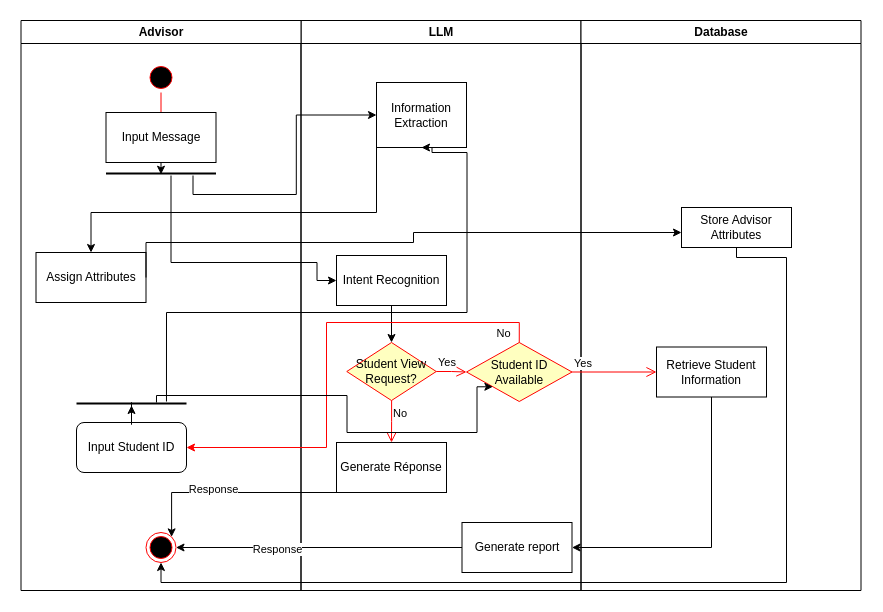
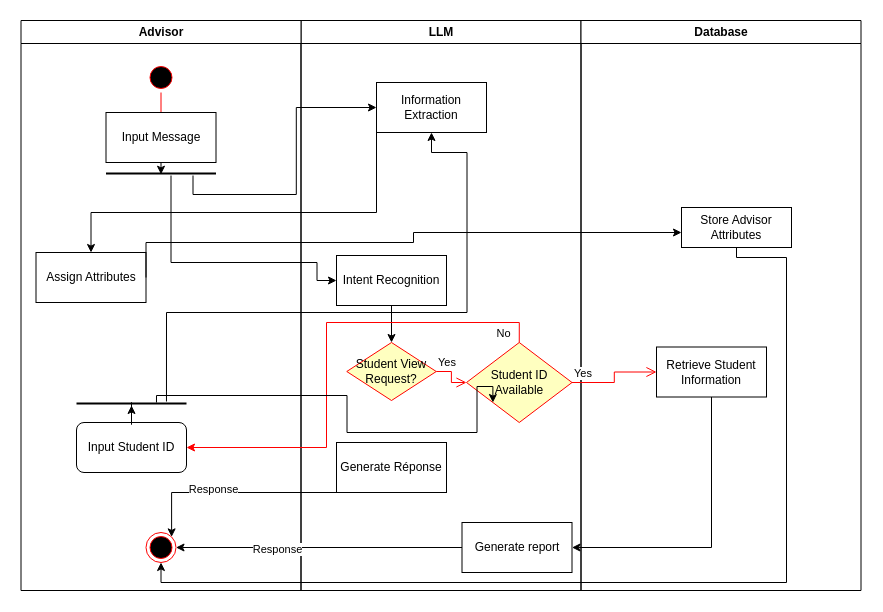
  <mxCell id="0" />
  <mxCell id="1" parent="0" />
  <mxCell id="2" value="LLM" style="swimlane;whiteSpace=wrap;movable=1;resizable=1;rotatable=1;deletable=1;editable=1;locked=0;connectable=1;" parent="1" vertex="1"><mxGeometry x="300.5" y="20" width="280" height="570" as="geometry" /></mxCell>
  <mxCell id="3" style="edgeStyle=orthogonalEdgeStyle;rounded=0;orthogonalLoop=1;jettySize=auto;html=1;exitX=0.5;exitY=1;exitDx=0;exitDy=0;entryX=0.5;entryY=0;entryDx=0;entryDy=0;" edge="1" parent="2" source="4" target="19"><mxGeometry relative="1" as="geometry" /></mxCell>
  <mxCell id="4" value="Intent Recognition" style="html=1;whiteSpace=wrap;movable=1;resizable=1;rotatable=1;deletable=1;editable=1;locked=0;connectable=1;" vertex="1" parent="2"><mxGeometry x="35.5" y="235" width="110" height="50" as="geometry" /></mxCell>
  <mxCell id="5" value="Advisor" style="swimlane;whiteSpace=wrap;movable=1;resizable=1;rotatable=1;deletable=1;editable=1;locked=0;connectable=1;" parent="2" vertex="1"><mxGeometry x="-280" width="280" height="570" as="geometry" /></mxCell>
  <mxCell id="6" value="" style="ellipse;html=1;shape=startState;fillColor=#000000;strokeColor=#ff0000;movable=1;resizable=1;rotatable=1;deletable=1;editable=1;locked=0;connectable=1;" vertex="1" parent="5"><mxGeometry x="125" y="42" width="30" height="30" as="geometry" /></mxCell>
  <mxCell id="7" value="" style="edgeStyle=orthogonalEdgeStyle;html=1;verticalAlign=bottom;endArrow=open;endSize=8;strokeColor=#ff0000;rounded=0;movable=1;resizable=1;rotatable=1;deletable=1;editable=1;locked=0;connectable=1;" edge="1" source="6" parent="5"><mxGeometry relative="1" as="geometry"><mxPoint x="140" y="132" as="targetPoint" /></mxGeometry></mxCell>
  <mxCell id="8" value="Input Message" style="html=1;whiteSpace=wrap;movable=1;resizable=1;rotatable=1;deletable=1;editable=1;locked=0;connectable=1;" vertex="1" parent="5"><mxGeometry x="85" y="92" width="110" height="50" as="geometry" /></mxCell>
  <mxCell id="9" value="" style="line;strokeWidth=2;fillColor=none;align=left;verticalAlign=middle;spacingTop=-1;spacingLeft=3;spacingRight=3;rotatable=0;labelPosition=right;points=[];portConstraint=eastwest;strokeColor=inherit;" vertex="1" parent="5"><mxGeometry x="85" y="152" width="110" height="2" as="geometry" /></mxCell>
  <mxCell id="10" style="edgeStyle=orthogonalEdgeStyle;rounded=0;orthogonalLoop=1;jettySize=auto;html=1;exitX=0.5;exitY=1;exitDx=0;exitDy=0;entryX=0.5;entryY=0.875;entryDx=0;entryDy=0;entryPerimeter=0;" edge="1" parent="5" source="8" target="9"><mxGeometry relative="1" as="geometry" /></mxCell>
  <mxCell id="11" value="" style="ellipse;html=1;shape=endState;fillColor=#000000;strokeColor=#ff0000;" vertex="1" parent="5"><mxGeometry x="125" y="512" width="30" height="30" as="geometry" /></mxCell>
  <mxCell id="12" value="Input Student ID" style="html=1;whiteSpace=wrap;rounded=1;" vertex="1" parent="5"><mxGeometry x="55.5" y="402" width="110" height="50" as="geometry" /></mxCell>
  <mxCell id="13" value="" style="line;strokeWidth=2;fillColor=none;align=left;verticalAlign=middle;spacingTop=-1;spacingLeft=3;spacingRight=3;rotatable=0;labelPosition=right;points=[];portConstraint=eastwest;strokeColor=inherit;" vertex="1" parent="5"><mxGeometry x="55.5" y="382" width="110" height="2" as="geometry" /></mxCell>
  <mxCell id="14" style="edgeStyle=orthogonalEdgeStyle;rounded=0;orthogonalLoop=1;jettySize=auto;html=1;entryX=0.5;entryY=1.5;entryDx=0;entryDy=0;entryPerimeter=0;" edge="1" parent="5" source="12" target="13"><mxGeometry relative="1" as="geometry" /></mxCell>
  <mxCell id="15" value="Assign Attributes" style="html=1;whiteSpace=wrap;" vertex="1" parent="5"><mxGeometry x="15" y="232" width="110" height="50" as="geometry" /></mxCell>
  <mxCell id="16" style="edgeStyle=orthogonalEdgeStyle;rounded=0;orthogonalLoop=1;jettySize=auto;html=1;entryX=0;entryY=0.5;entryDx=0;entryDy=0;exitX=0.591;exitY=1.5;exitDx=0;exitDy=0;exitPerimeter=0;" edge="1" parent="2" source="9" target="4"><mxGeometry relative="1" as="geometry"><Array as="points"><mxPoint x="-130" y="242" /><mxPoint x="16" y="242" /><mxPoint x="16" y="260" /></Array></mxGeometry></mxCell>
- <mxCell id="17" value="Information Extraction" style="html=1;whiteSpace=wrap;" vertex="1" parent="2"><mxGeometry x="75.5" y="62" width="90" height="65" as="geometry" /></mxCell>
+ <mxCell id="17" value="Information Extraction" style="html=1;whiteSpace=wrap;" vertex="1" parent="2"><mxGeometry x="75.5" y="62" width="110" height="50" as="geometry" /></mxCell>
  <mxCell id="18" style="edgeStyle=orthogonalEdgeStyle;rounded=0;orthogonalLoop=1;jettySize=auto;html=1;exitX=0.791;exitY=1.5;exitDx=0;exitDy=0;exitPerimeter=0;entryX=0;entryY=0.5;entryDx=0;entryDy=0;" edge="1" parent="2" source="9" target="17"><mxGeometry relative="1" as="geometry"><mxPoint x="75.5" y="92" as="targetPoint" /></mxGeometry></mxCell>
  <mxCell id="19" value="Student View Request?" style="rhombus;whiteSpace=wrap;html=1;fontColor=#000000;fillColor=#ffffc0;strokeColor=#ff0000;" vertex="1" parent="2"><mxGeometry x="45.75" y="322" width="89.5" height="58" as="geometry" /></mxCell>
  <mxCell id="20" value="Yes" style="edgeStyle=orthogonalEdgeStyle;html=1;align=left;verticalAlign=bottom;endArrow=open;endSize=8;strokeColor=#ff0000;rounded=0;entryX=0;entryY=0.5;entryDx=0;entryDy=0;" edge="1" source="19" parent="2" target="22"><mxGeometry x="-1" relative="1" as="geometry"><mxPoint x="195.5" y="351" as="targetPoint" /></mxGeometry></mxCell>
- <mxCell id="21" value="No" style="edgeStyle=orthogonalEdgeStyle;html=1;align=left;verticalAlign=top;endArrow=open;endSize=8;strokeColor=#ff0000;rounded=0;entryX=0.5;entryY=0;entryDx=0;entryDy=0;" edge="1" source="19" parent="2" target="28"><mxGeometry x="-1" relative="1" as="geometry"><mxPoint x="90.5" y="422" as="targetPoint" /></mxGeometry></mxCell>
- <mxCell id="22" value="Student ID Available" style="rhombus;whiteSpace=wrap;html=1;fontColor=#000000;fillColor=#ffffc0;strokeColor=#ff0000;" vertex="1" parent="2"><mxGeometry x="165.5" y="322" width="105.5" height="59" as="geometry" /></mxCell>
+ <mxCell id="22" value="Student ID Available" style="rhombus;whiteSpace=wrap;html=1;fontColor=#000000;fillColor=#ffffc0;strokeColor=#ff0000;" vertex="1" parent="2"><mxGeometry x="165.5" y="322" width="105.5" height="80" as="geometry" /></mxCell>
  <mxCell id="23" style="edgeStyle=orthogonalEdgeStyle;rounded=0;orthogonalLoop=1;jettySize=auto;html=1;exitX=0;exitY=0.5;exitDx=0;exitDy=0;entryX=1;entryY=0.5;entryDx=0;entryDy=0;" edge="1" parent="2" source="25" target="11"><mxGeometry relative="1" as="geometry" /></mxCell>
  <mxCell id="24" value="Response" style="edgeLabel;html=1;align=center;verticalAlign=middle;resizable=0;points=[];" vertex="1" connectable="0" parent="23"><mxGeometry x="0.297" y="1" relative="1" as="geometry"><mxPoint as="offset" /></mxGeometry></mxCell>
  <mxCell id="25" value="Generate report" style="html=1;whiteSpace=wrap;" vertex="1" parent="2"><mxGeometry x="161" y="502" width="110" height="50" as="geometry" /></mxCell>
  <mxCell id="26" style="edgeStyle=orthogonalEdgeStyle;rounded=0;orthogonalLoop=1;jettySize=auto;html=1;exitX=0;exitY=0.5;exitDx=0;exitDy=0;entryX=1;entryY=0;entryDx=0;entryDy=0;" edge="1" parent="2" source="28" target="11"><mxGeometry relative="1" as="geometry"><Array as="points"><mxPoint x="36" y="472" /><mxPoint x="-129" y="472" /></Array></mxGeometry></mxCell>
  <mxCell id="27" value="Response" style="edgeLabel;html=1;align=center;verticalAlign=middle;resizable=0;points=[];" vertex="1" connectable="0" parent="26"><mxGeometry x="0.122" y="-9" relative="1" as="geometry"><mxPoint x="-18" y="5" as="offset" /></mxGeometry></mxCell>
  <mxCell id="28" value="Generate Réponse" style="html=1;whiteSpace=wrap;" vertex="1" parent="2"><mxGeometry x="35.5" y="422" width="110" height="50" as="geometry" /></mxCell>
  <mxCell id="29" style="edgeStyle=orthogonalEdgeStyle;rounded=0;orthogonalLoop=1;jettySize=auto;html=1;exitX=0.5;exitY=0;exitDx=0;exitDy=0;strokeColor=#FF0000;entryX=1;entryY=0.5;entryDx=0;entryDy=0;" edge="1" parent="2" source="22" target="12"><mxGeometry relative="1" as="geometry"><mxPoint x="-104.5" y="312" as="targetPoint" /></mxGeometry></mxCell>
  <mxCell id="30" value="No" style="edgeLabel;html=1;align=center;verticalAlign=middle;resizable=0;points=[];" vertex="1" connectable="0" parent="29"><mxGeometry x="-0.85" y="10" relative="1" as="geometry"><mxPoint as="offset" /></mxGeometry></mxCell>
  <mxCell id="31" style="edgeStyle=orthogonalEdgeStyle;rounded=0;orthogonalLoop=1;jettySize=auto;html=1;entryX=0.5;entryY=1;entryDx=0;entryDy=0;exitX=0.818;exitY=-0.5;exitDx=0;exitDy=0;exitPerimeter=0;" edge="1" parent="2" source="13" target="17"><mxGeometry relative="1" as="geometry"><Array as="points"><mxPoint x="-134" y="292" /><mxPoint x="166" y="292" /><mxPoint x="166" y="132" /><mxPoint x="131" y="132" /></Array></mxGeometry></mxCell>
  <mxCell id="32" style="edgeStyle=orthogonalEdgeStyle;rounded=0;orthogonalLoop=1;jettySize=auto;html=1;exitX=0;exitY=1;exitDx=0;exitDy=0;" edge="1" parent="2" source="17" target="15"><mxGeometry relative="1" as="geometry"><mxPoint x="-204.5" y="222" as="targetPoint" /><Array as="points"><mxPoint x="76" y="192" /><mxPoint x="-210" y="192" /></Array></mxGeometry></mxCell>
  <mxCell id="33" style="edgeStyle=orthogonalEdgeStyle;rounded=0;orthogonalLoop=1;jettySize=auto;html=1;entryX=0;entryY=1;entryDx=0;entryDy=0;exitX=0.727;exitY=0;exitDx=0;exitDy=0;exitPerimeter=0;" edge="1" parent="2" source="13" target="22"><mxGeometry relative="1" as="geometry"><Array as="points"><mxPoint x="-144" y="375" /><mxPoint x="46" y="375" /><mxPoint x="46" y="412" /><mxPoint x="176" y="412" /><mxPoint x="176" y="366" /></Array></mxGeometry></mxCell>
  <mxCell id="34" value="Database" style="swimlane;whiteSpace=wrap;movable=1;resizable=1;rotatable=1;deletable=1;editable=1;locked=0;connectable=1;" parent="1" vertex="1"><mxGeometry x="580.5" y="20" width="280" height="570" as="geometry" /></mxCell>
  <mxCell id="35" value="Retrieve Student Information" style="html=1;whiteSpace=wrap;" vertex="1" parent="34"><mxGeometry x="75.5" y="326.5" width="110" height="50" as="geometry" /></mxCell>
  <mxCell id="36" value="Yes" style="edgeStyle=orthogonalEdgeStyle;html=1;align=left;verticalAlign=bottom;endArrow=open;endSize=8;strokeColor=#ff0000;rounded=0;entryX=0;entryY=0.5;entryDx=0;entryDy=0;" edge="1" source="22" parent="1" target="35"><mxGeometry x="-1" relative="1" as="geometry"><mxPoint x="626" y="372" as="targetPoint" /></mxGeometry></mxCell>
  <mxCell id="37" style="edgeStyle=orthogonalEdgeStyle;rounded=0;orthogonalLoop=1;jettySize=auto;html=1;exitX=0.5;exitY=1;exitDx=0;exitDy=0;entryX=1;entryY=0.5;entryDx=0;entryDy=0;" edge="1" parent="1" source="35" target="25"><mxGeometry relative="1" as="geometry"><mxPoint x="466" y="542" as="targetPoint" /></mxGeometry></mxCell>
  <mxCell id="38" style="edgeStyle=orthogonalEdgeStyle;rounded=0;orthogonalLoop=1;jettySize=auto;html=1;exitX=0.5;exitY=1;exitDx=0;exitDy=0;entryX=0.5;entryY=1;entryDx=0;entryDy=0;" edge="1" parent="1" source="39" target="11"><mxGeometry relative="1" as="geometry"><Array as="points"><mxPoint x="786" y="257" /><mxPoint x="786" y="582" /><mxPoint x="161" y="582" /></Array></mxGeometry></mxCell>
  <mxCell id="39" value="Store Advisor Attributes" style="html=1;whiteSpace=wrap;" vertex="1" parent="1"><mxGeometry x="681" y="207" width="110" height="40" as="geometry" /></mxCell>
  <mxCell id="40" style="edgeStyle=orthogonalEdgeStyle;rounded=0;orthogonalLoop=1;jettySize=auto;html=1;exitX=1;exitY=0.5;exitDx=0;exitDy=0;" edge="1" parent="1" source="15" target="39"><mxGeometry relative="1" as="geometry"><mxPoint x="736" y="232" as="targetPoint" /><Array as="points"><mxPoint x="146" y="242" /><mxPoint x="413" y="242" /><mxPoint x="413" y="232" /></Array></mxGeometry></mxCell>
